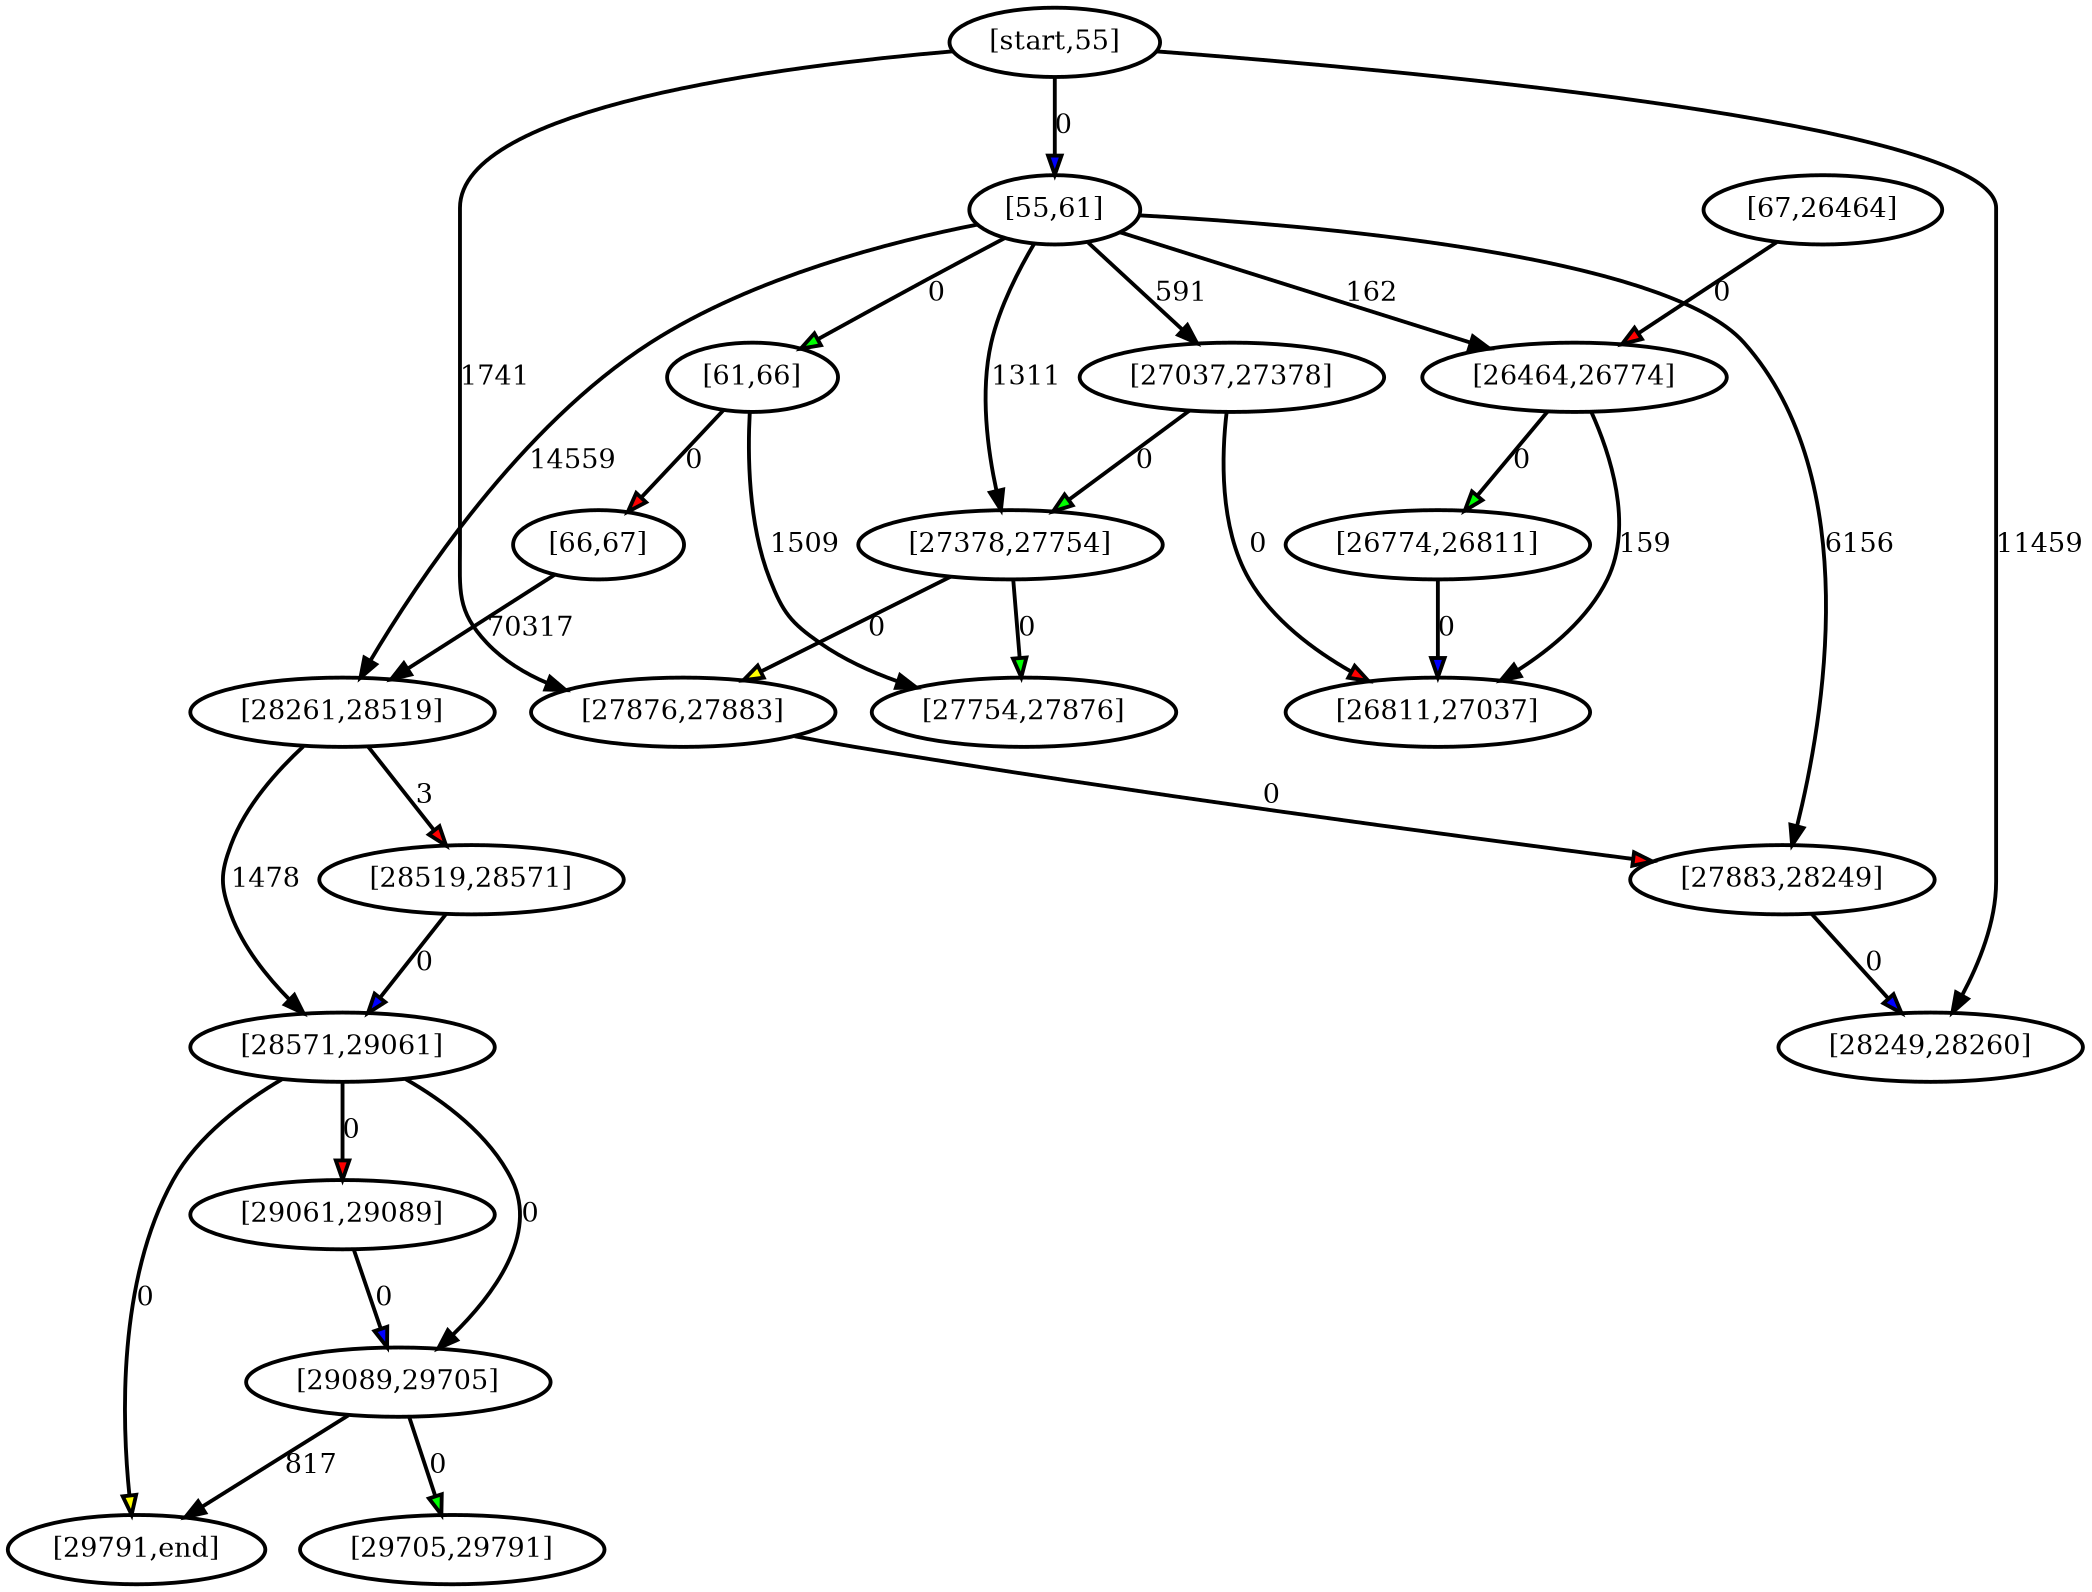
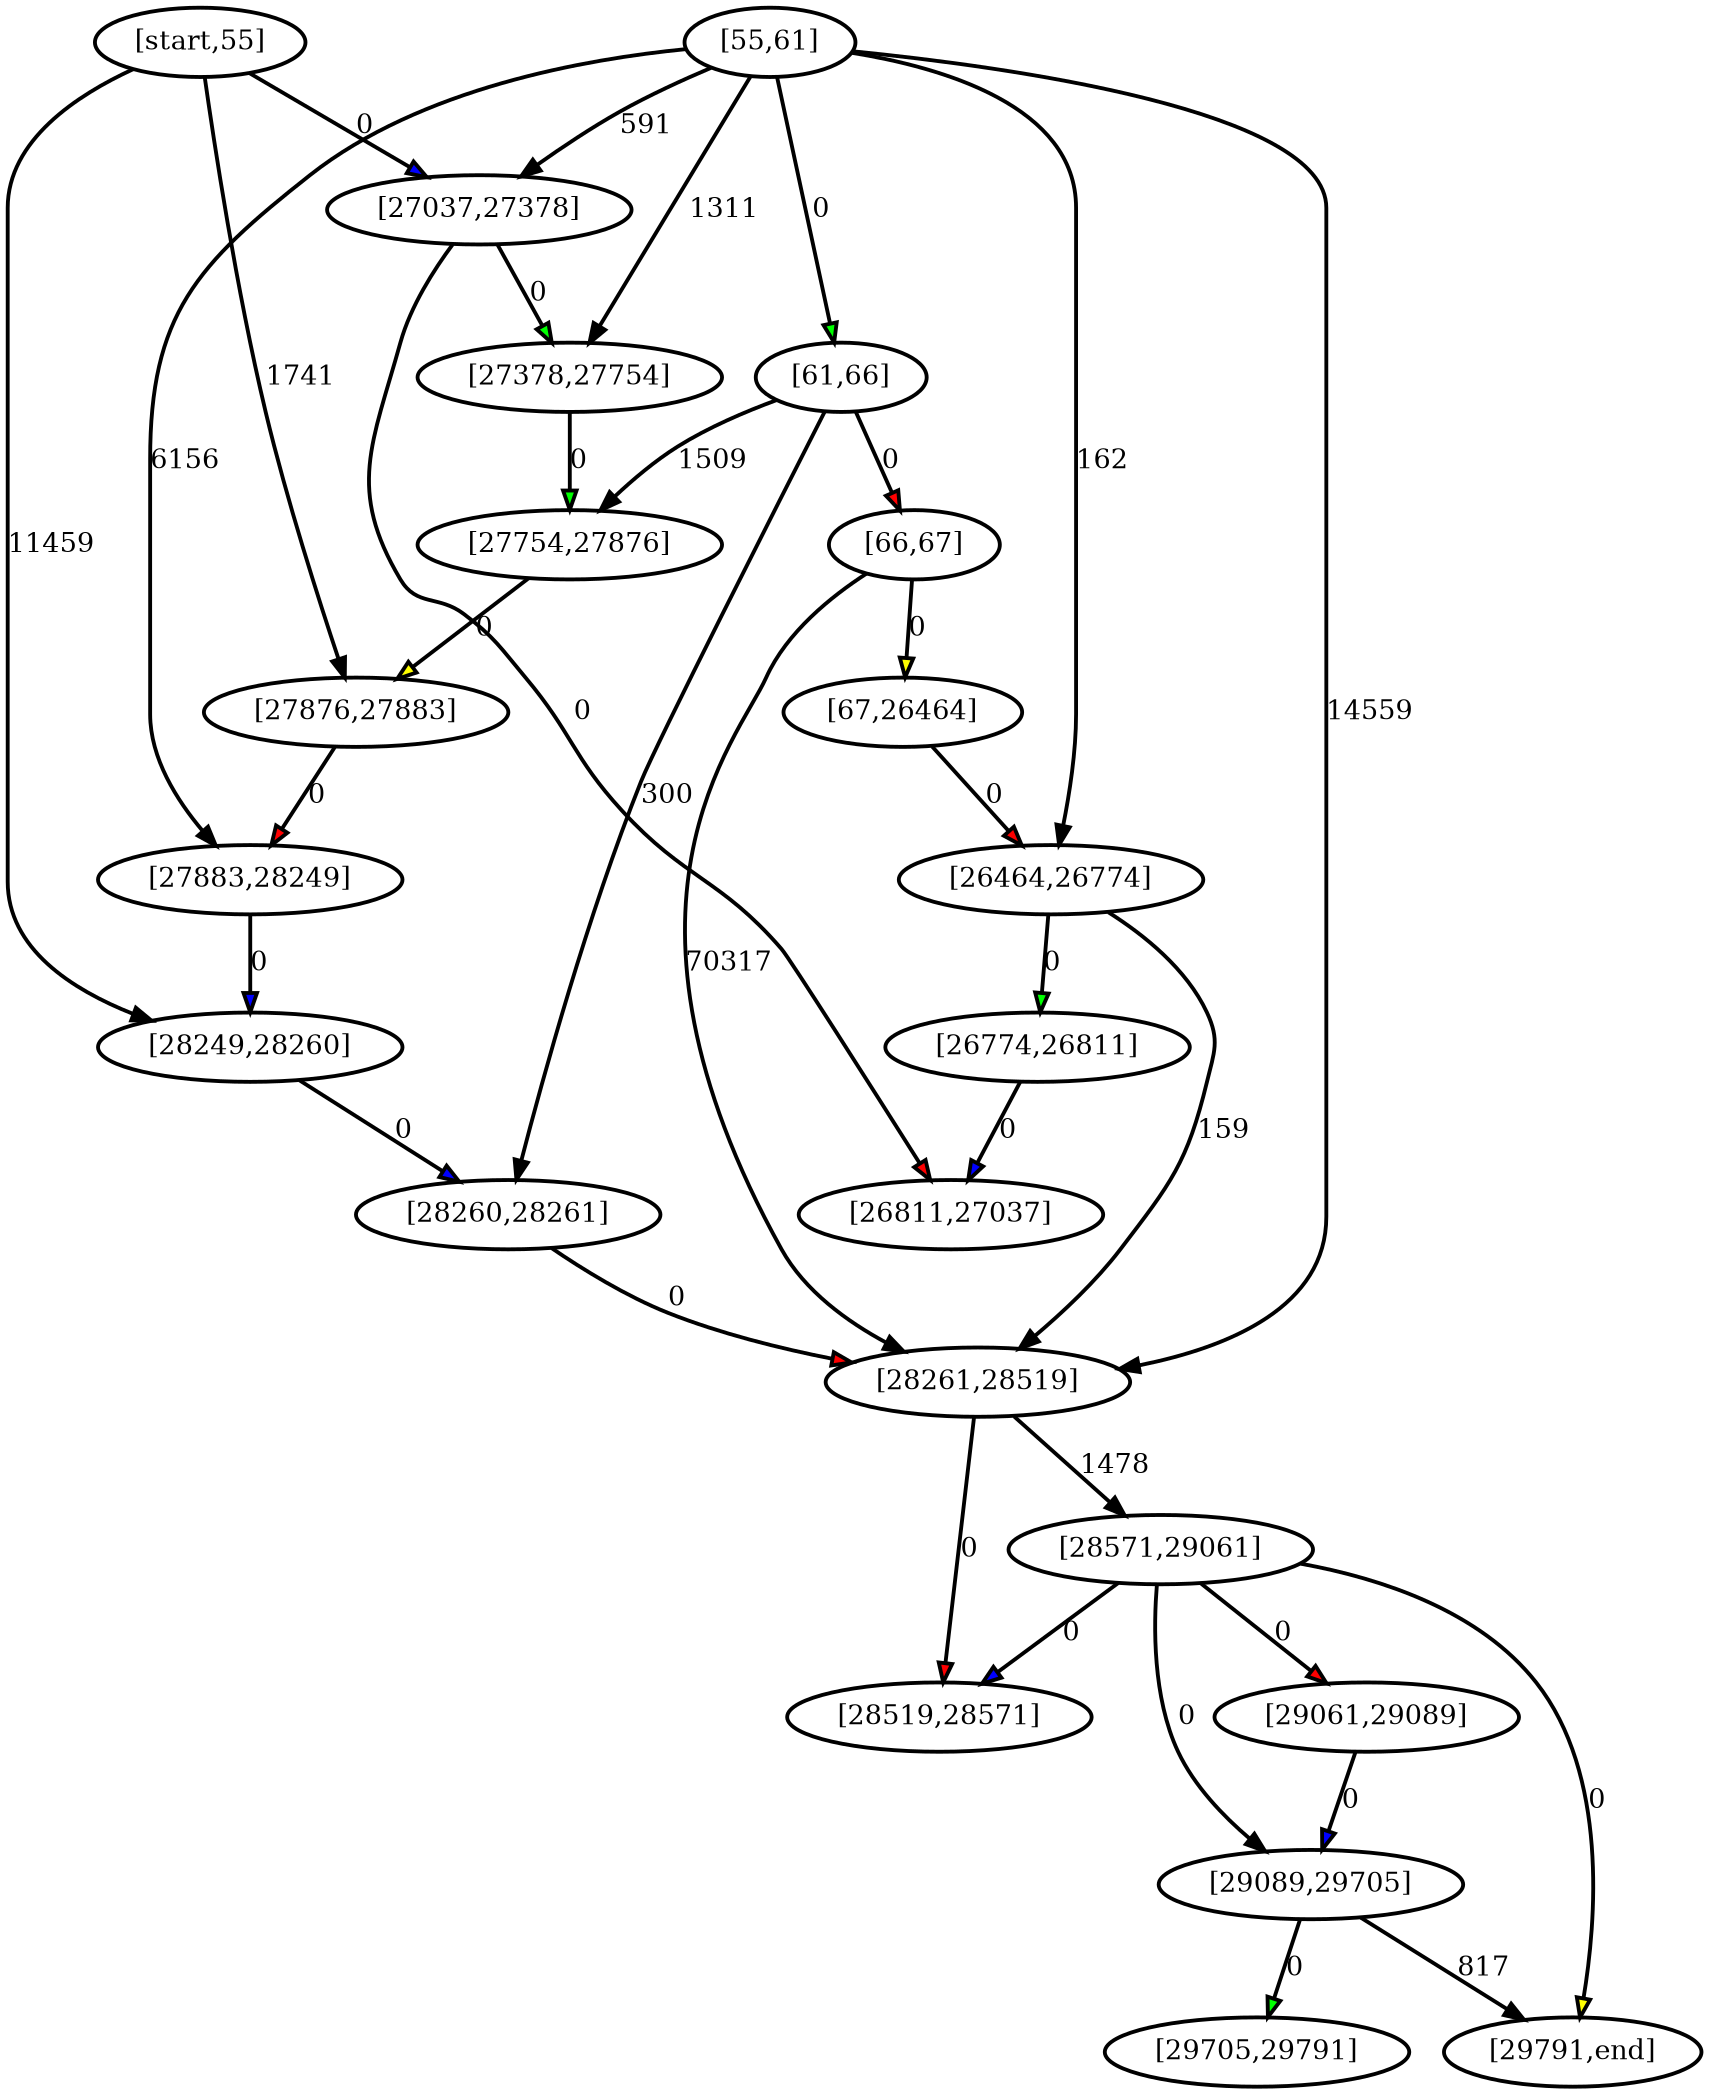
  digraph {
    rankdir=TB
    node [style=bold]
    edge [fillcolor=black style=bold]
    n1 [label="[start,55]"]
    n2 [label="[55,61]"]
    n3 [label="[27876,27883]"]
    n4 [label="[28249,28260]"]
    n5 [label="[61,66]"]
    n6 [label="[26464,26774]"]
    n7 [label="[27037,27378]"]
    n8 [label="[27378,27754]"]
    n9 [label="[27883,28249]"]
    n10 [label="[28261,28519]"]
+   n11 [label="[28260,28261]"]
    n12 [label="[66,67]"]
    n13 [label="[27754,27876]"]
    n14 [label="[26774,26811]"]
    n15 [label="[26811,27037]"]
    n16 [label="[28519,28571]"]
    n17 [label="[28571,29061]"]
    n18 [label="[67,26464]"]
    n19 [label="[29061,29089]"]
    n20 [label="[29089,29705]"]
    n21 [label="[29791,end]"]
    n22 [label="[29705,29791]"]
-   n1 -> n2 [fillcolor=blue label=0]
+   n1 -> n7 [fillcolor=blue label=0]
    n1 -> n3 [label=1741]
    n1 -> n4 [label=11459]
    n2 -> n5 [fillcolor=green label=0]
    n2 -> n6 [label=162]
    n2 -> n7 [label=591]
    n2 -> n8 [label=1311]
    n2 -> n9 [label=6156]
    n2 -> n10 [label=14559]
    n3 -> n9 [fillcolor=red label=0]
+   n4 -> n11 [fillcolor=blue label=0]
+   n5 -> n11 [label=300]
    n5 -> n12 [fillcolor=red label=0]
    n5 -> n13 [label=1509]
    n6 -> n14 [fillcolor=green label=0]
-   n6 -> n15 [label=159]
+   n6 -> n10 [label=159]
    n7 -> n8 [fillcolor=green label=0]
    n7 -> n15 [fillcolor=red label=0]
    n8 -> n13 [fillcolor=green label=0]
    n9 -> n4 [fillcolor=blue label=0]
-   n10 -> n16 [fillcolor=red label=3]
+   n10 -> n16 [fillcolor=red label=0]
    n10 -> n17 [label=1478]
+   n11 -> n10 [fillcolor=red label=0]
    n12 -> n10 [label=70317]
-   n8 -> n3 [fillcolor=yellow label=0]
+   n12 -> n18 [fillcolor=yellow label=0]
+   n13 -> n3 [fillcolor=yellow label=0]
    n14 -> n15 [fillcolor=blue label=0]
-   n16 -> n17 [fillcolor=blue label=0]
+   n17 -> n16 [fillcolor=blue label=0]
    n17 -> n19 [fillcolor=red label=0]
    n17 -> n20 [label=0]
    n17 -> n21 [fillcolor=yellow label=0]
    n18 -> n6 [fillcolor=red label=0]
    n19 -> n20 [fillcolor=blue label=0]
    n20 -> n21 [label=817]
    n20 -> n22 [fillcolor=green label=0]
  }
